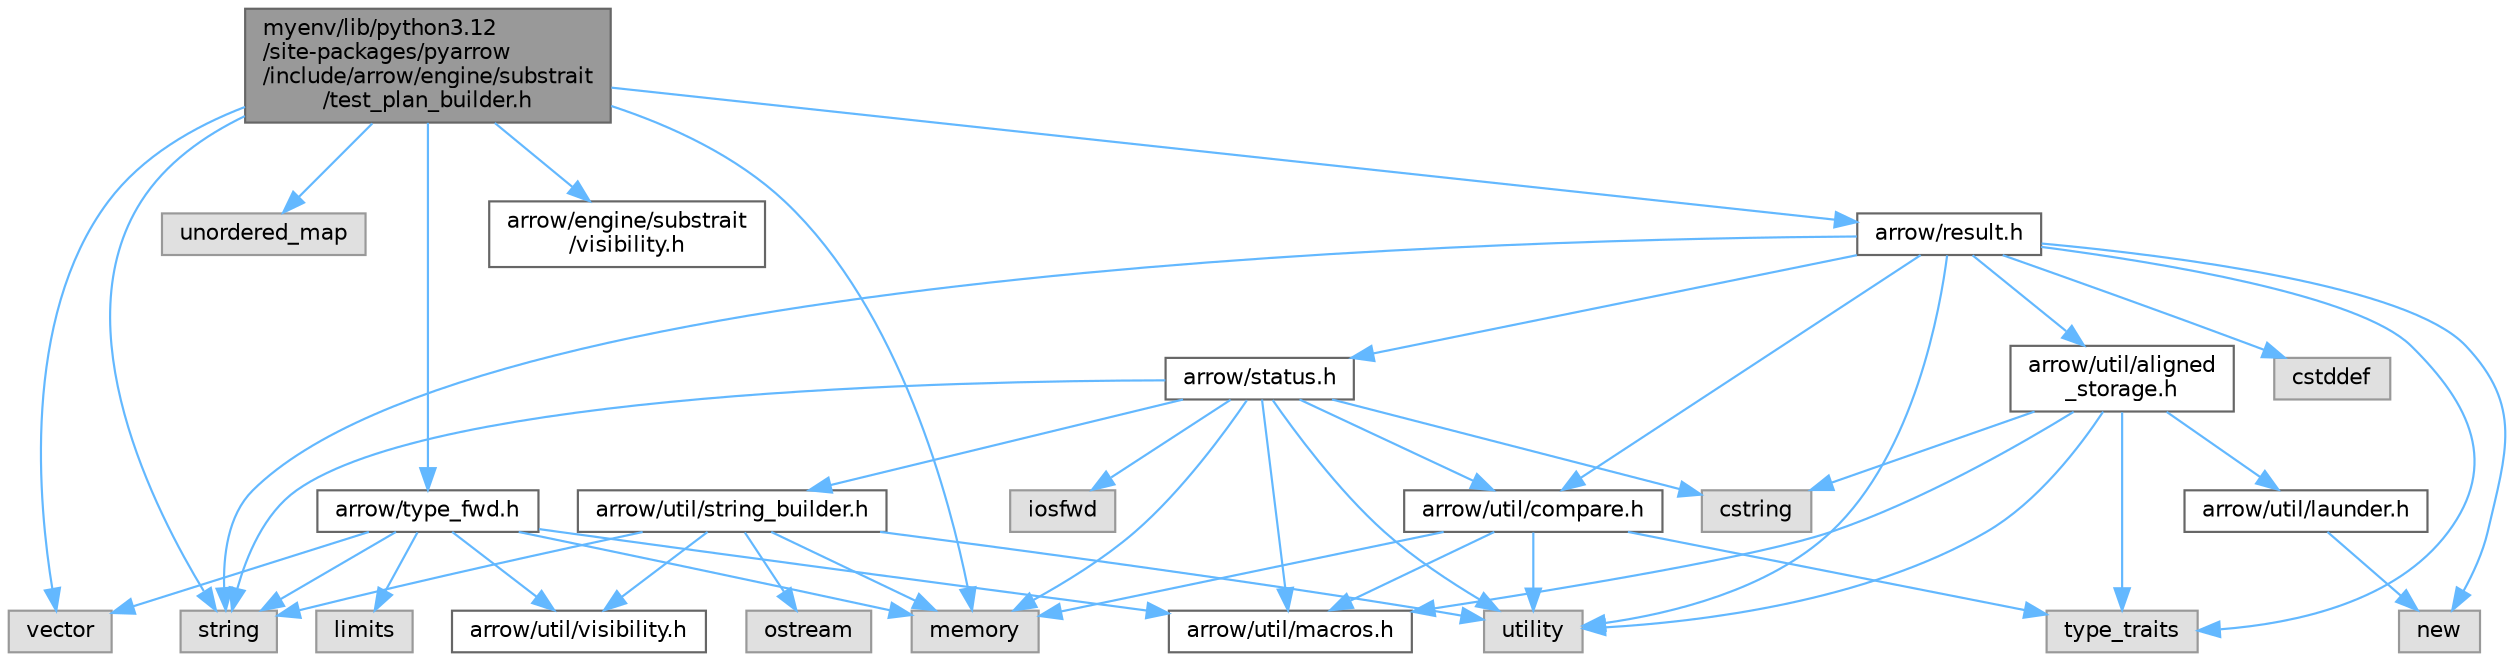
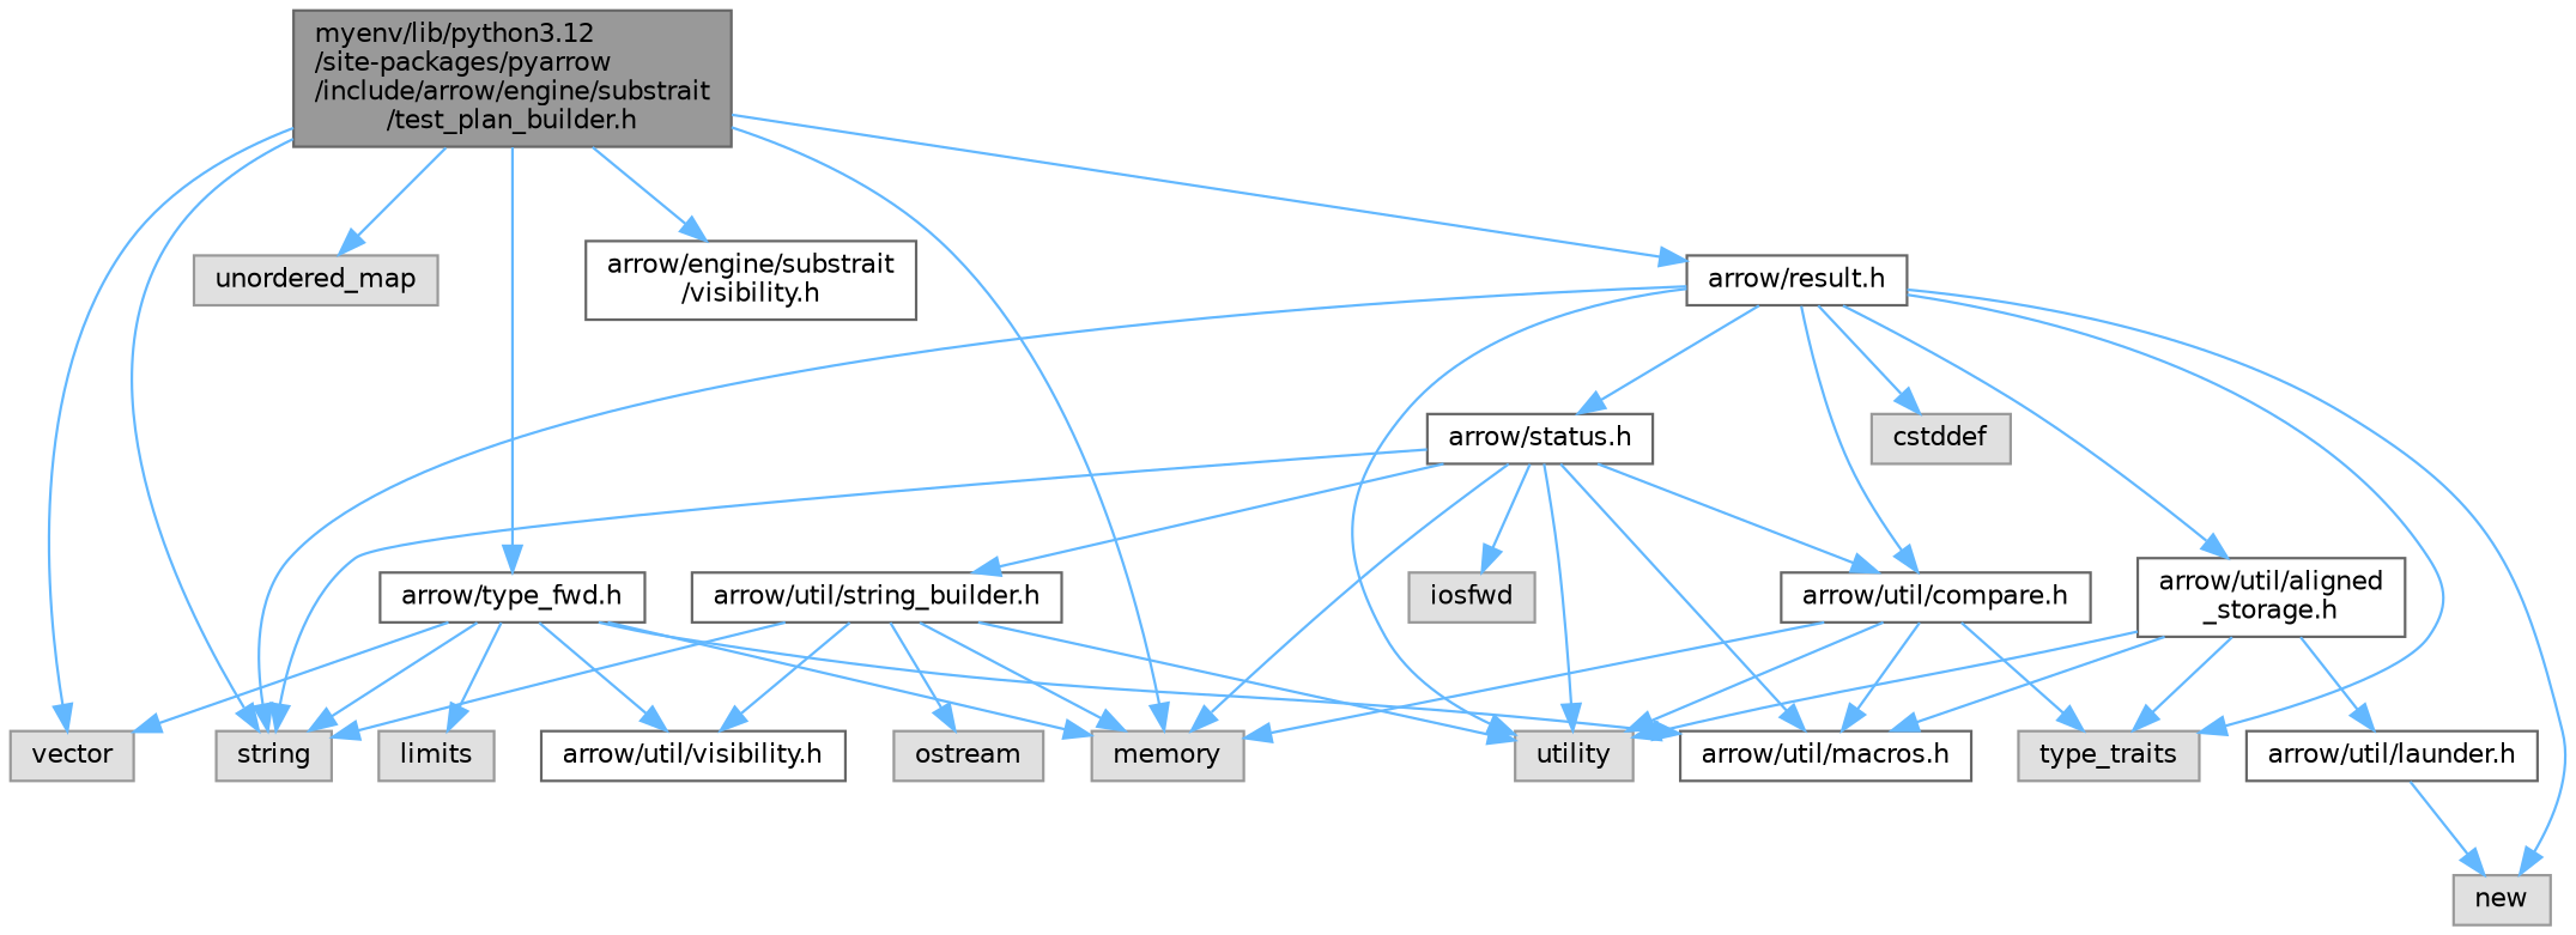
  digraph {
    node [color=grey60 fillcolor="#E0E0E0" fontname=Helvetica fontsize=10 shape=box style=filled]
    edge [color=steelblue1 fontname=Helvetica fontsize=10 labelfontname=Helvetica labelfontsize=10 style=solid]
    n1 [color=gray40 fillcolor=grey60 fontcolor=black height=0.2 label="myenv/lib/python3.12\l/site-packages/pyarrow\l/include/arrow/engine/substrait\l/test_plan_builder.h" width=0.4]
    n2 [height=0.2 label=memory width=0.4]
    n3 [height=0.2 label=string width=0.4]
    n4 [height=0.2 label=unordered_map width=0.4]
    n5 [height=0.2 label=vector width=0.4]
    n6 [color=grey40 fillcolor=white height=0.2 label="arrow/engine/substrait\l/visibility.h" width=0.4]
    n7 [color=grey40 fillcolor=white height=0.2 label="arrow/result.h" width=0.4]
    n8 [color=grey40 fillcolor=white height=0.2 label="arrow/type_fwd.h" width=0.4]
    n9 [height=0.2 label=cstddef width=0.4]
    n10 [height=0.2 label=new width=0.4]
    n11 [height=0.2 label=type_traits width=0.4]
    n12 [height=0.2 label=utility width=0.4]
    n13 [color=grey40 fillcolor=white height=0.2 label="arrow/status.h" width=0.4]
    n14 [color=grey40 fillcolor=white height=0.2 label="arrow/util/compare.h" width=0.4]
    n15 [color=grey40 fillcolor=white height=0.2 label="arrow/util/aligned\l_storage.h" width=0.4]
    n16 [color=grey40 fillcolor=white height=0.2 label="arrow/util/macros.h" width=0.4]
    n17 [color=grey40 fillcolor=white height=0.2 label="arrow/util/visibility.h" width=0.4]
    n18 [height=0.2 label=limits width=0.4]
-   n19 [height=0.2 label=cstring width=0.4]
    n20 [height=0.2 label=iosfwd width=0.4]
    n21 [color=grey40 fillcolor=white height=0.2 label="arrow/util/string_builder.h" width=0.4]
    n22 [color=grey40 fillcolor=white height=0.2 label="arrow/util/launder.h" width=0.4]
    n23 [height=0.2 label=ostream width=0.4]
    n1 -> n2
    n1 -> n3
    n1 -> n4
    n1 -> n5
    n1 -> n6
    n1 -> n7
    n1 -> n8
    n7 -> n3
    n7 -> n9
    n7 -> n10
    n7 -> n11
    n7 -> n12
    n7 -> n13
    n7 -> n14
    n7 -> n15
    n8 -> n2
    n8 -> n3
    n8 -> n5
    n8 -> n16
    n8 -> n17
    n8 -> n18
    n13 -> n2
    n13 -> n3
    n13 -> n12
    n13 -> n14
    n13 -> n16
-   n13 -> n19
    n13 -> n20
    n13 -> n21
    n14 -> n2
    n14 -> n11
    n14 -> n12
    n14 -> n16
    n15 -> n11
    n15 -> n12
    n15 -> n16
-   n15 -> n19
    n15 -> n22
    n21 -> n2
    n21 -> n3
    n21 -> n12
    n21 -> n17
    n21 -> n23
    n22 -> n10
  }
